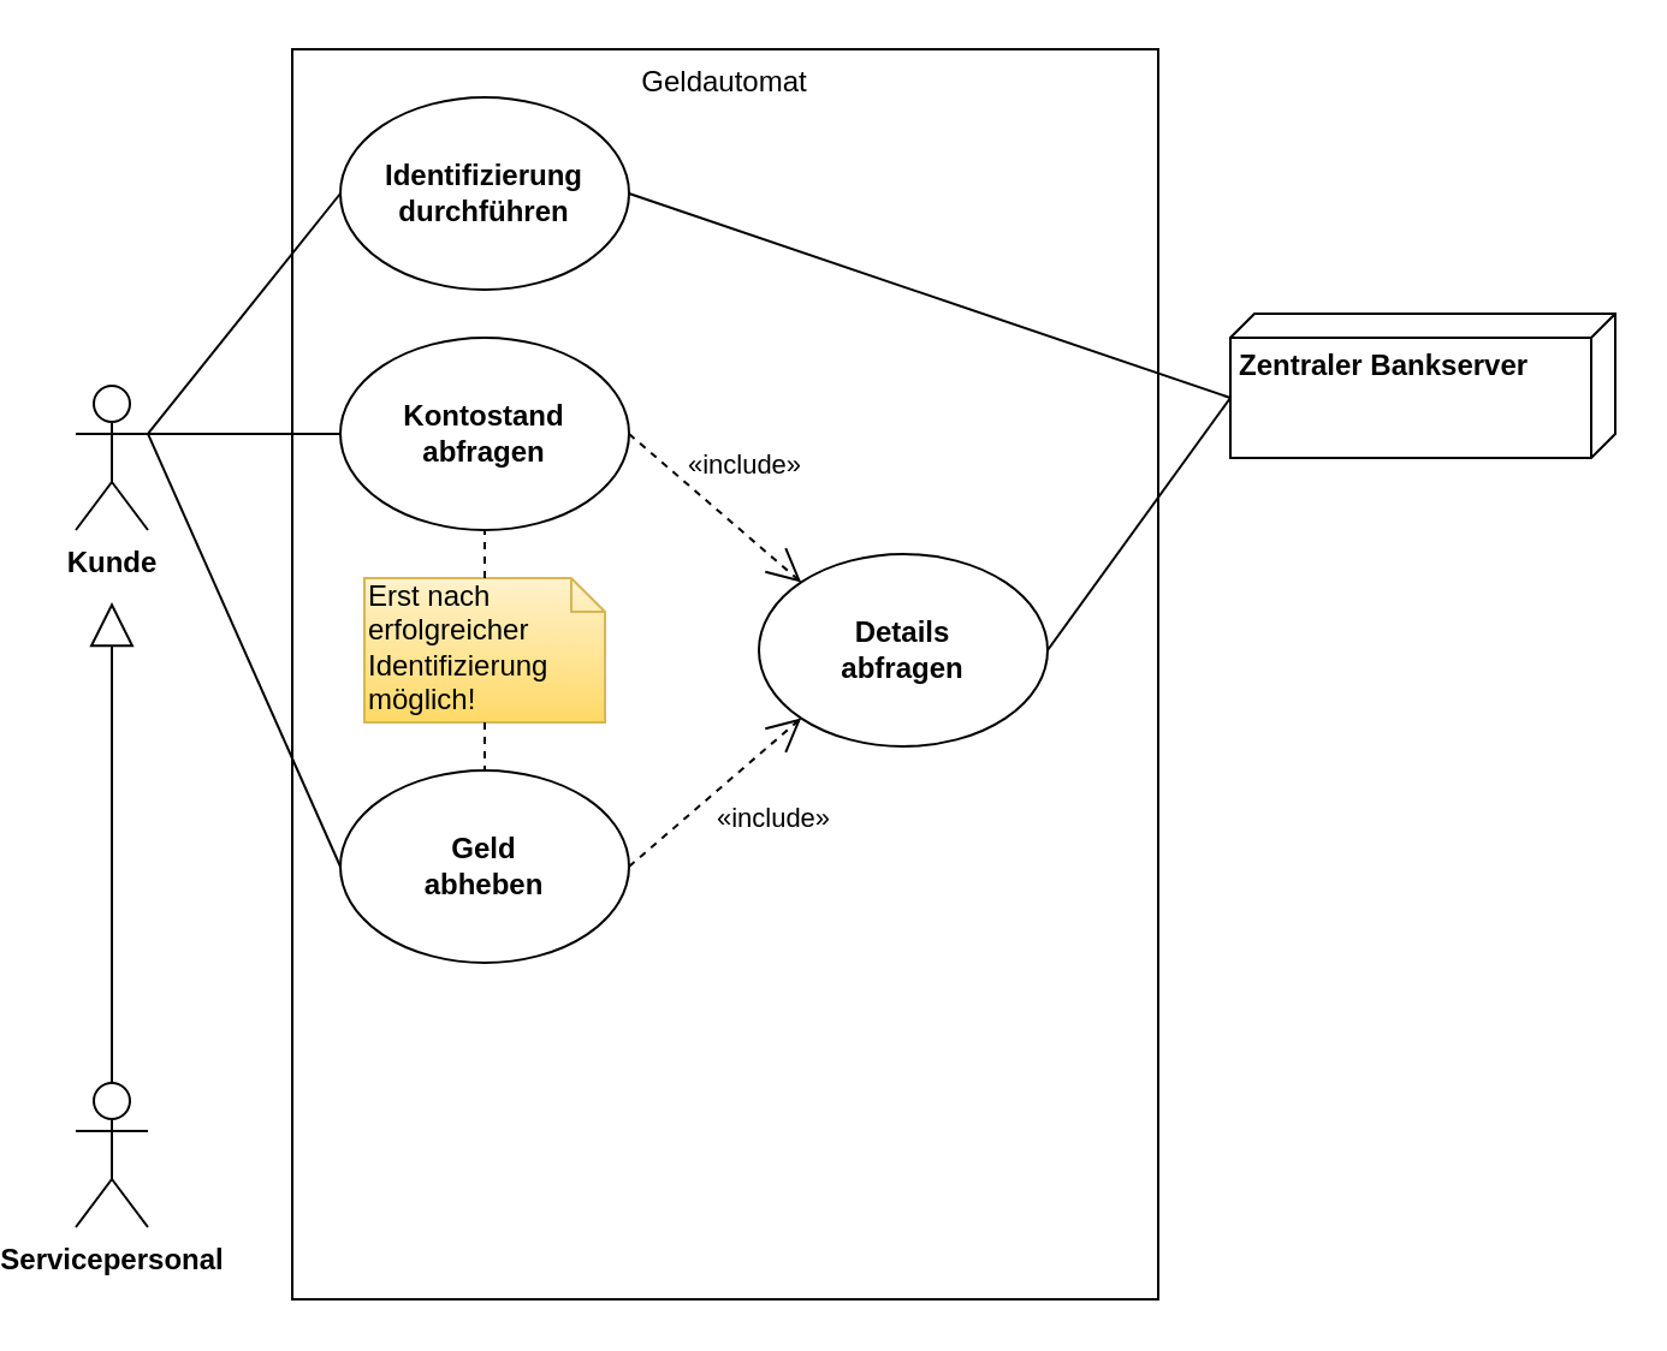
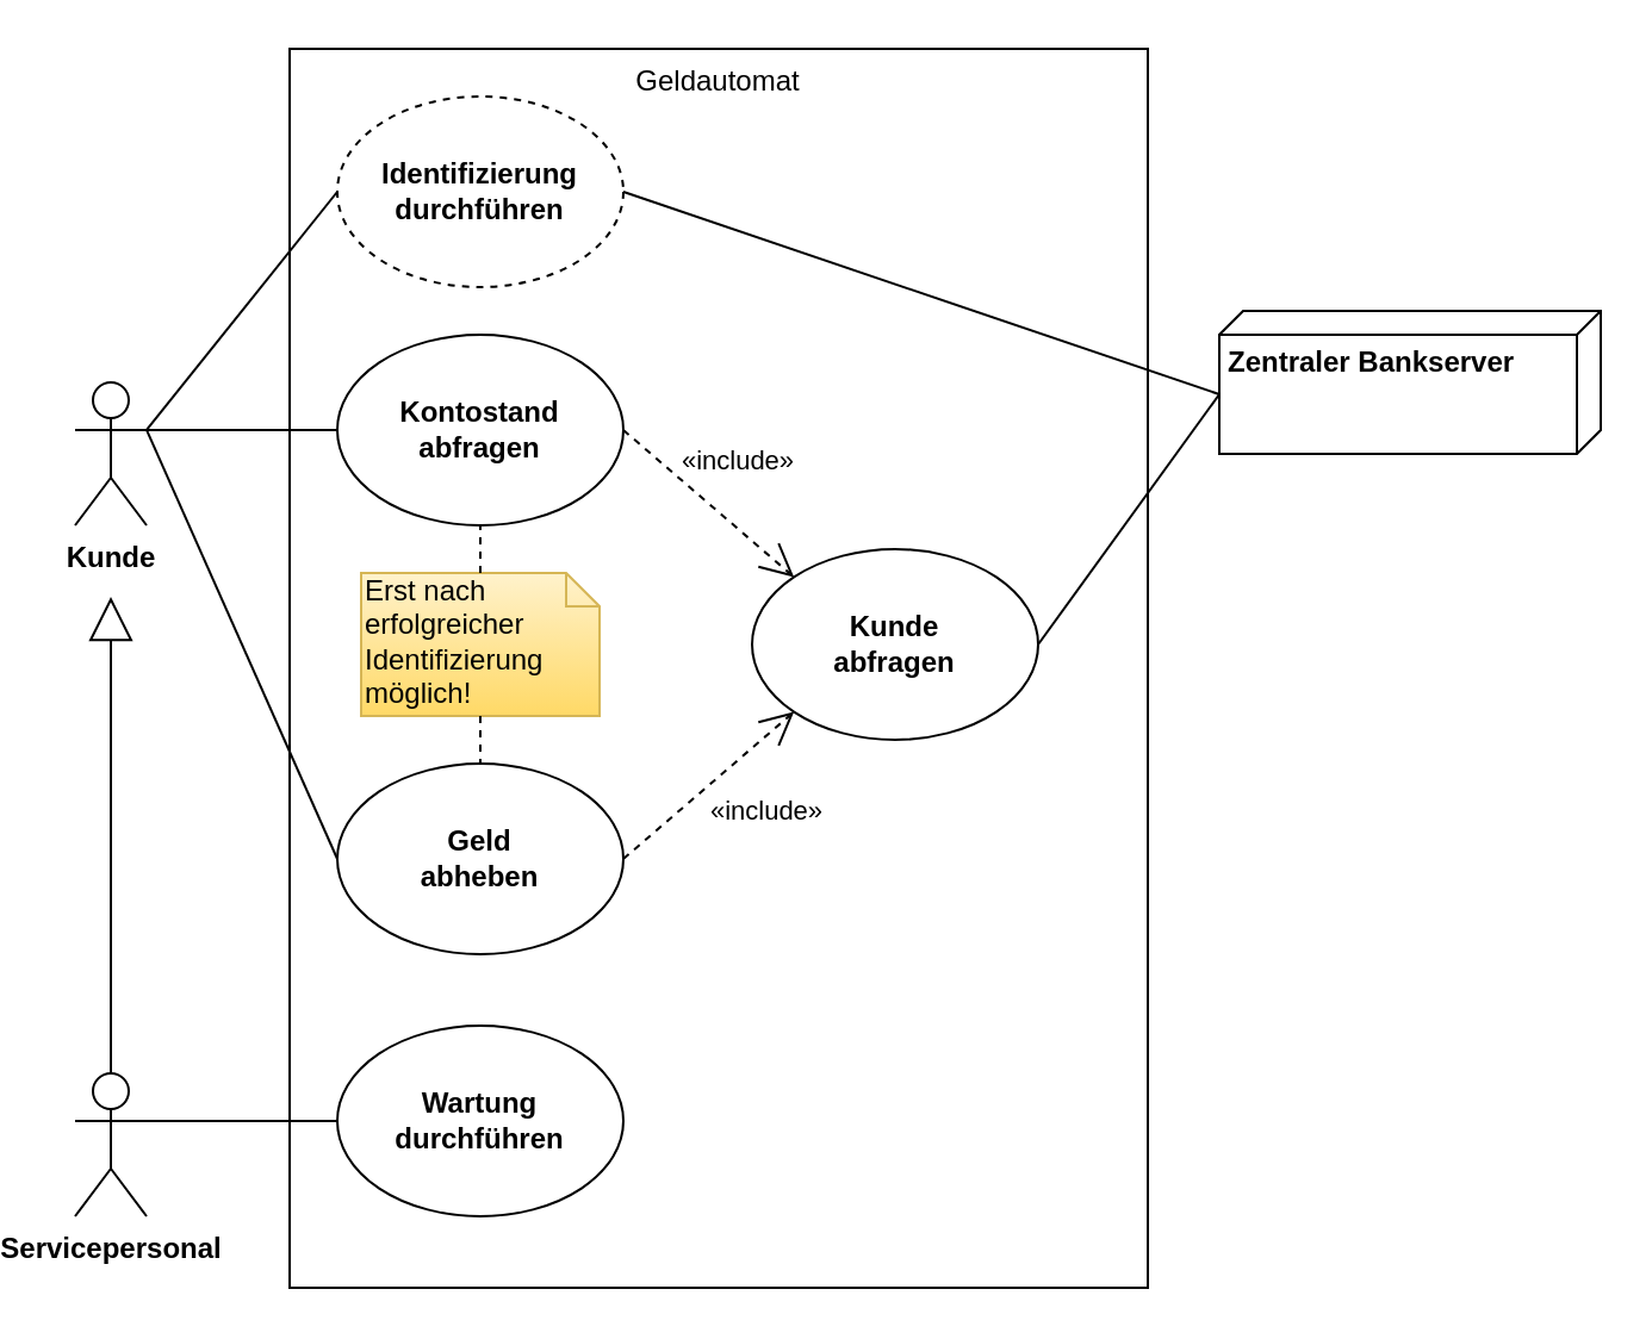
  <mxCell id="0" />
  <mxCell id="1" parent="0" />
  <mxCell id="2" value="&lt;b&gt;Kunde&lt;/b&gt;" style="shape=umlActor;verticalLabelPosition=bottom;verticalAlign=top;html=1;outlineConnect=0;" vertex="1" parent="1"><mxGeometry x="20" y="160" width="30" height="60" as="geometry" /></mxCell>
  <mxCell id="3" value="Geldautomat" style="rounded=0;whiteSpace=wrap;html=1;verticalAlign=top;" vertex="1" parent="1"><mxGeometry x="110" y="20" width="360" height="520" as="geometry" /></mxCell>
  <mxCell id="4" value="&lt;b&gt;Kontostand abfragen&lt;br&gt;&lt;/b&gt;" style="ellipse;whiteSpace=wrap;html=1;" vertex="1" parent="1"><mxGeometry x="130" y="140" width="120" height="80" as="geometry" /></mxCell>
  <mxCell id="5" value="«include»" style="endArrow=open;endSize=12;dashed=1;html=1;strokeColor=#000000;exitX=1;exitY=0.5;exitDx=0;exitDy=0;entryX=0;entryY=0;entryDx=0;entryDy=0;" edge="1" parent="1" source="4" target="13"><mxGeometry x="-0.054" y="21" width="160" relative="1" as="geometry"><mxPoint x="230" y="50" as="sourcePoint" /><mxPoint x="340" y="50" as="targetPoint" /><mxPoint as="offset" /></mxGeometry></mxCell>
  <mxCell id="6" value="" style="endArrow=none;html=1;strokeColor=#000000;exitX=1;exitY=0.333;exitDx=0;exitDy=0;exitPerimeter=0;entryX=0;entryY=0.5;entryDx=0;entryDy=0;" edge="1" parent="1" source="2" target="4"><mxGeometry width="50" height="50" relative="1" as="geometry"><mxPoint x="290" y="90" as="sourcePoint" /><mxPoint x="340" y="40" as="targetPoint" /></mxGeometry></mxCell>
  <mxCell id="7" value="&lt;b&gt;Geld&lt;br&gt;abheben&lt;br&gt;&lt;/b&gt;" style="ellipse;whiteSpace=wrap;html=1;" vertex="1" parent="1"><mxGeometry x="130" y="320" width="120" height="80" as="geometry" /></mxCell>
  <mxCell id="8" value="&lt;b&gt;Servicepersonal&lt;/b&gt;" style="shape=umlActor;verticalLabelPosition=bottom;verticalAlign=top;html=1;outlineConnect=0;" vertex="1" parent="1"><mxGeometry x="20" y="450" width="30" height="60" as="geometry" /></mxCell>
  <mxCell id="9" value="" style="endArrow=block;endSize=16;endFill=0;html=1;strokeColor=#000000;exitX=0.5;exitY=0;exitDx=0;exitDy=0;exitPerimeter=0;" edge="1" parent="1" source="8"><mxGeometry width="160" relative="1" as="geometry"><mxPoint x="360" y="310" as="sourcePoint" /><mxPoint x="35" y="250" as="targetPoint" /></mxGeometry></mxCell>
+ <mxCell id="10" value="&lt;b&gt;Wartung durchführen&lt;br&gt;&lt;/b&gt;" style="ellipse;whiteSpace=wrap;html=1;" vertex="1" parent="1"><mxGeometry x="130" y="430" width="120" height="80" as="geometry" /></mxCell>
+ <mxCell id="11" value="" style="endArrow=none;html=1;strokeColor=#000000;exitX=1;exitY=0.333;exitDx=0;exitDy=0;exitPerimeter=0;entryX=0;entryY=0.5;entryDx=0;entryDy=0;" edge="1" parent="1" source="8" target="10"><mxGeometry width="50" height="50" relative="1" as="geometry"><mxPoint x="-60" y="310" as="sourcePoint" /><mxPoint x="50" y="270" as="targetPoint" /></mxGeometry></mxCell>
  <mxCell id="12" value="&lt;b&gt;Zentraler Bankserver&lt;/b&gt;" style="verticalAlign=top;align=left;spacingTop=8;spacingLeft=2;spacingRight=12;shape=cube;size=10;direction=south;fontStyle=0;html=1;" vertex="1" parent="1"><mxGeometry x="500" y="130" width="160" height="60" as="geometry" /></mxCell>
- <mxCell id="13" value="&lt;b&gt;Details&lt;br&gt;abfragen&lt;br&gt;&lt;/b&gt;" style="ellipse;whiteSpace=wrap;html=1;" vertex="1" parent="1"><mxGeometry x="304" y="230" width="120" height="80" as="geometry" /></mxCell>
- <mxCell id="14" value="&lt;b&gt;Identifizierung&lt;br&gt;durchführen&lt;br&gt;&lt;/b&gt;" style="ellipse;whiteSpace=wrap;html=1;" vertex="1" parent="1"><mxGeometry x="130" y="40" width="120" height="80" as="geometry" /></mxCell>
+ <mxCell id="13" value="&lt;b&gt;Kunde&lt;br&gt;abfragen&lt;br&gt;&lt;/b&gt;" style="ellipse;whiteSpace=wrap;html=1;" vertex="1" parent="1"><mxGeometry x="304" y="230" width="120" height="80" as="geometry" /></mxCell>
+ <mxCell id="14" value="&lt;b&gt;Identifizierung&lt;br&gt;durchführen&lt;br&gt;&lt;/b&gt;" style="ellipse;whiteSpace=wrap;html=1;dashed=1;" vertex="1" parent="1"><mxGeometry x="130" y="40" width="120" height="80" as="geometry" /></mxCell>
  <mxCell id="15" value="" style="endArrow=none;html=1;strokeColor=#000000;exitX=1;exitY=0.333;exitDx=0;exitDy=0;exitPerimeter=0;entryX=0;entryY=0.5;entryDx=0;entryDy=0;" edge="1" parent="1" source="2" target="7"><mxGeometry width="50" height="50" relative="1" as="geometry"><mxPoint x="-60" y="230" as="sourcePoint" /><mxPoint x="50" y="190" as="targetPoint" /></mxGeometry></mxCell>
  <mxCell id="16" value="" style="endArrow=none;html=1;strokeColor=#000000;exitX=1;exitY=0.5;exitDx=0;exitDy=0;entryX=0;entryY=0;entryDx=35;entryDy=160;entryPerimeter=0;" edge="1" parent="1" source="14" target="12"><mxGeometry width="50" height="50" relative="1" as="geometry"><mxPoint x="30" y="230" as="sourcePoint" /><mxPoint x="520" y="255" as="targetPoint" /></mxGeometry></mxCell>
  <mxCell id="17" value="" style="endArrow=none;html=1;strokeColor=#000000;exitX=1;exitY=0.5;exitDx=0;exitDy=0;entryX=0;entryY=0;entryDx=35;entryDy=160;entryPerimeter=0;" edge="1" parent="1" source="13" target="12"><mxGeometry width="50" height="50" relative="1" as="geometry"><mxPoint x="450" y="190" as="sourcePoint" /><mxPoint x="530" y="305" as="targetPoint" /></mxGeometry></mxCell>
  <mxCell id="18" value="«include»" style="endArrow=open;endSize=12;dashed=1;html=1;strokeColor=#000000;exitX=1;exitY=0.5;exitDx=0;exitDy=0;entryX=0;entryY=1;entryDx=0;entryDy=0;" edge="1" parent="1" source="7" target="13"><mxGeometry x="0.238" y="-24" width="160" relative="1" as="geometry"><mxPoint x="260" y="270" as="sourcePoint" /><mxPoint x="321.574" y="338.284" as="targetPoint" /><mxPoint as="offset" /></mxGeometry></mxCell>
  <mxCell id="19" value="" style="endArrow=none;html=1;strokeColor=#000000;exitX=1;exitY=0.333;exitDx=0;exitDy=0;exitPerimeter=0;entryX=0;entryY=0.5;entryDx=0;entryDy=0;" edge="1" parent="1" source="2" target="14"><mxGeometry width="50" height="50" relative="1" as="geometry"><mxPoint x="-60" y="190" as="sourcePoint" /><mxPoint x="50" y="190" as="targetPoint" /></mxGeometry></mxCell>
  <mxCell id="20" value="Erst nach erfolgreicher Identifizierung möglich!" style="shape=note;whiteSpace=wrap;html=1;size=14;verticalAlign=top;align=left;spacingTop=-6;fillColor=#fff2cc;strokeColor=#d6b656;gradientColor=#ffd966;" vertex="1" parent="1"><mxGeometry x="140" y="240" width="100" height="60" as="geometry" /></mxCell>
  <mxCell id="21" value="" style="endArrow=none;dashed=1;html=1;strokeColor=#000000;exitX=0.5;exitY=0;exitDx=0;exitDy=0;exitPerimeter=0;entryX=0.5;entryY=1;entryDx=0;entryDy=0;" edge="1" parent="1" source="20" target="4"><mxGeometry width="50" height="50" relative="1" as="geometry"><mxPoint x="290" y="240" as="sourcePoint" /><mxPoint x="340" y="190" as="targetPoint" /></mxGeometry></mxCell>
  <mxCell id="22" value="" style="endArrow=none;dashed=1;html=1;strokeColor=#000000;exitX=0.5;exitY=1;exitDx=0;exitDy=0;exitPerimeter=0;entryX=0.5;entryY=0;entryDx=0;entryDy=0;" edge="1" parent="1" source="20" target="7"><mxGeometry width="50" height="50" relative="1" as="geometry"><mxPoint x="50" y="380" as="sourcePoint" /><mxPoint x="157.574" y="298.284" as="targetPoint" /></mxGeometry></mxCell>
